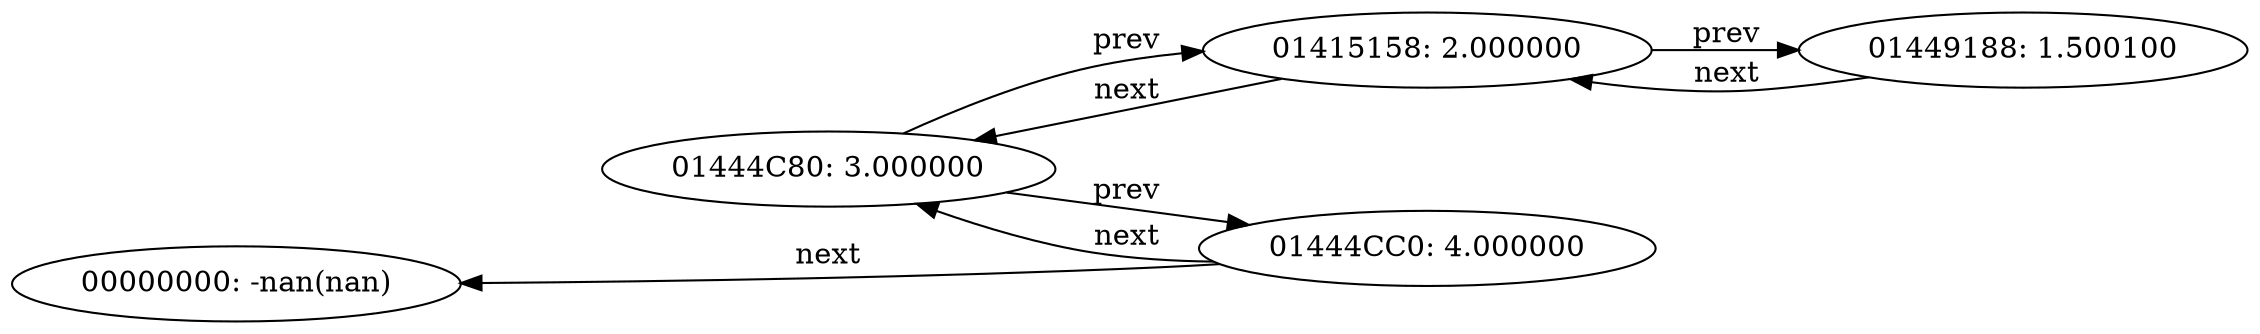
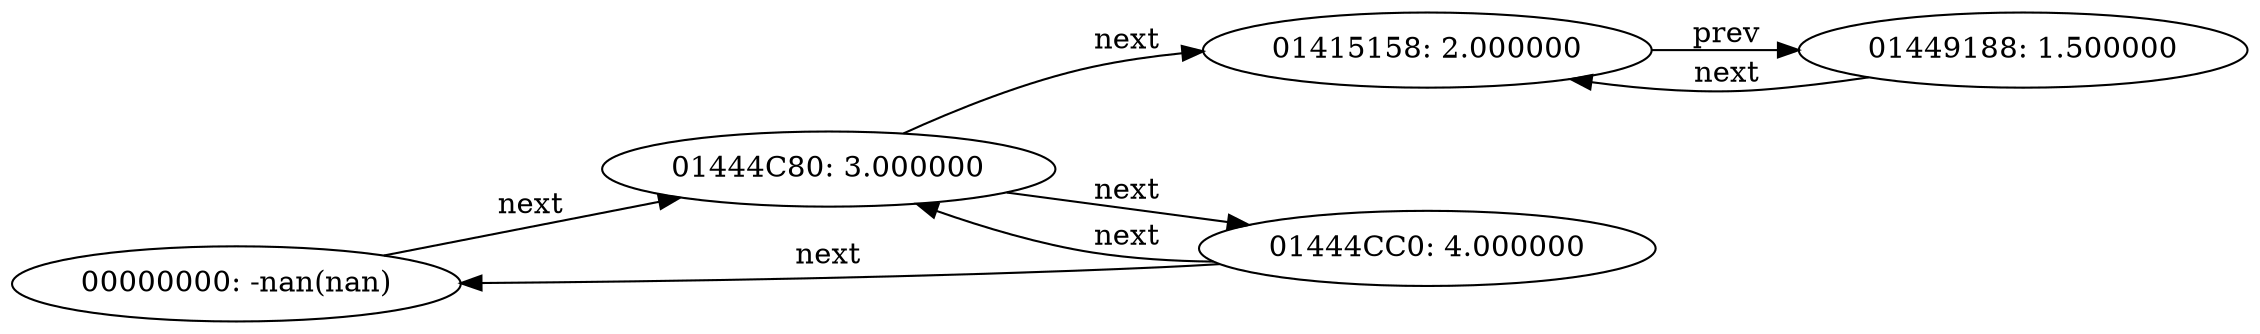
  digraph {
    rankdir=LR
    n1 [label="00000000: -nan(nan)"]
    n2 [label="01415158: 2.000000"]
-   "01449188: 1.500000" [label="01449188: 1.500100"]
+   "01449188: 1.500000"
    "01444C80: 3.000000"
    "01444CC0: 4.000000"
    n2 -> "01449188: 1.500000" [label=prev]
-   n2 -> "01444C80: 3.000000" [label=next]
+   n1 -> "01444C80: 3.000000" [label=next]
    "01449188: 1.500000" -> n2 [label=next]
-   "01444C80: 3.000000" -> n2 [label=prev]
-   "01444C80: 3.000000" -> "01444CC0: 4.000000" [label=prev]
+   "01444C80: 3.000000" -> n2 [label=next]
+   "01444C80: 3.000000" -> "01444CC0: 4.000000" [label=next]
    "01444CC0: 4.000000" -> n1 [label=next]
    "01444CC0: 4.000000" -> "01444C80: 3.000000" [label=next]
  }
